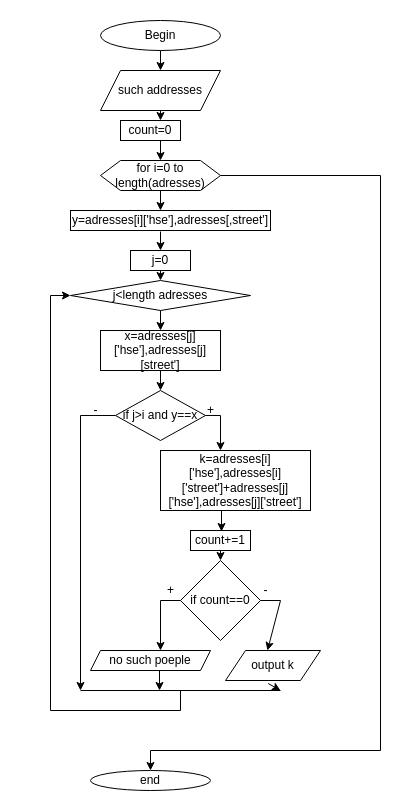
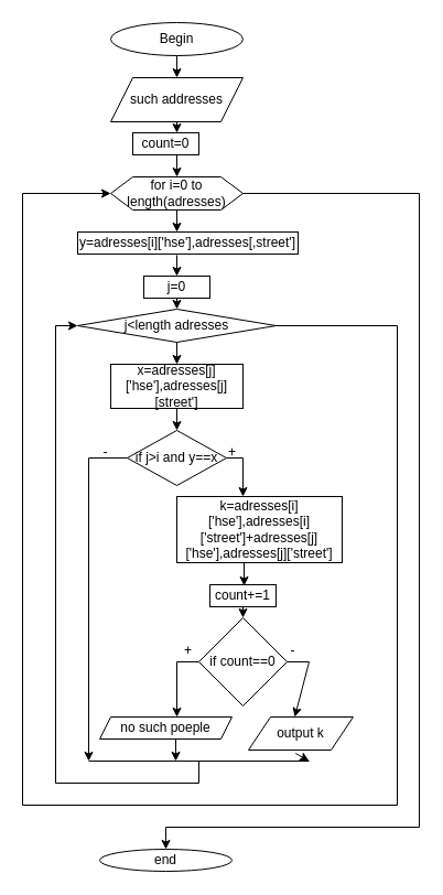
  <mxCell id="0" />
  <mxCell id="1" parent="0" />
  <mxCell id="2" value="Begin" style="ellipse;whiteSpace=wrap;html=1;" parent="1" vertex="1"><mxGeometry x="100" y="20" width="120" height="30" as="geometry" /></mxCell>
  <mxCell id="3" value="" style="endArrow=classic;html=1;rounded=0;exitX=0.5;exitY=1;exitDx=0;exitDy=0;" parent="1" source="2" edge="1"><mxGeometry width="50" height="50" relative="1" as="geometry"><mxPoint x="150" y="120" as="sourcePoint" /><mxPoint x="160" y="70" as="targetPoint" /></mxGeometry></mxCell>
  <mxCell id="4" value="such addresses" style="shape=parallelogram;perimeter=parallelogramPerimeter;whiteSpace=wrap;html=1;fixedSize=1;" parent="1" vertex="1"><mxGeometry x="100" y="70" width="120" height="40" as="geometry" /></mxCell>
  <mxCell id="5" value="" style="endArrow=classic;html=1;rounded=0;" parent="1" edge="1"><mxGeometry width="50" height="50" relative="1" as="geometry"><mxPoint x="160" y="110" as="sourcePoint" /><mxPoint x="160" y="120" as="targetPoint" /></mxGeometry></mxCell>
  <mxCell id="6" value="count=0" style="rounded=0;whiteSpace=wrap;html=1;" parent="1" vertex="1"><mxGeometry x="120" y="120" width="60" height="20" as="geometry" /></mxCell>
  <mxCell id="7" value="" style="endArrow=classic;html=1;rounded=0;" parent="1" edge="1"><mxGeometry width="50" height="50" relative="1" as="geometry"><mxPoint x="160" y="140" as="sourcePoint" /><mxPoint x="160" y="160" as="targetPoint" /></mxGeometry></mxCell>
  <mxCell id="8" value="for i=0 to length(adresses)" style="shape=hexagon;perimeter=hexagonPerimeter2;whiteSpace=wrap;html=1;fixedSize=1;" parent="1" vertex="1"><mxGeometry x="100" y="160" width="120" height="30" as="geometry" /></mxCell>
  <mxCell id="9" value="" style="endArrow=classic;html=1;rounded=0;exitX=0.5;exitY=1;exitDx=0;exitDy=0;" parent="1" source="8" edge="1"><mxGeometry width="50" height="50" relative="1" as="geometry"><mxPoint x="270" y="250" as="sourcePoint" /><mxPoint x="160" y="210" as="targetPoint" /></mxGeometry></mxCell>
  <mxCell id="10" value="y=adresses[i]['hse'],adresses[,street']" style="rounded=0;whiteSpace=wrap;html=1;" parent="1" vertex="1"><mxGeometry x="70" y="210" width="200" height="20" as="geometry" /></mxCell>
  <mxCell id="11" value="" style="endArrow=classic;html=1;rounded=0;exitX=0.45;exitY=1.05;exitDx=0;exitDy=0;exitPerimeter=0;" parent="1" source="10" edge="1"><mxGeometry width="50" height="50" relative="1" as="geometry"><mxPoint x="270" y="300" as="sourcePoint" /><mxPoint x="160" y="250" as="targetPoint" /></mxGeometry></mxCell>
  <mxCell id="12" value="j=0" style="rounded=0;whiteSpace=wrap;html=1;" parent="1" vertex="1"><mxGeometry x="130" y="250" width="60" height="20" as="geometry" /></mxCell>
  <mxCell id="13" value="" style="endArrow=classic;html=1;rounded=0;exitX=0.5;exitY=1;exitDx=0;exitDy=0;" parent="1" source="12" edge="1"><mxGeometry width="50" height="50" relative="1" as="geometry"><mxPoint x="170" y="340" as="sourcePoint" /><mxPoint x="160" y="280" as="targetPoint" /></mxGeometry></mxCell>
  <mxCell id="14" value="j&amp;lt;length adresses" style="rhombus;whiteSpace=wrap;html=1;" parent="1" vertex="1"><mxGeometry x="70" y="280" width="180" height="30" as="geometry" /></mxCell>
  <mxCell id="15" style="edgeStyle=orthogonalEdgeStyle;rounded=0;orthogonalLoop=1;jettySize=auto;html=1;exitX=0.5;exitY=1;exitDx=0;exitDy=0;" parent="1" source="14" target="14" edge="1"><mxGeometry relative="1" as="geometry" /></mxCell>
  <mxCell id="16" value="" style="endArrow=classic;html=1;rounded=0;exitX=0.5;exitY=1;exitDx=0;exitDy=0;" parent="1" source="14" edge="1"><mxGeometry width="50" height="50" relative="1" as="geometry"><mxPoint x="170" y="420" as="sourcePoint" /><mxPoint x="160" y="330" as="targetPoint" /></mxGeometry></mxCell>
  <mxCell id="17" value="x=adresses[j]['hse'],adresses[j][street']" style="rounded=0;whiteSpace=wrap;html=1;" parent="1" vertex="1"><mxGeometry x="100" y="330" width="120" height="40" as="geometry" /></mxCell>
  <mxCell id="18" value="" style="endArrow=classic;html=1;rounded=0;exitX=0.5;exitY=1;exitDx=0;exitDy=0;" parent="1" source="17" edge="1"><mxGeometry width="50" height="50" relative="1" as="geometry"><mxPoint x="220" y="450" as="sourcePoint" /><mxPoint x="160" y="390" as="targetPoint" /></mxGeometry></mxCell>
  <mxCell id="19" value="if j&amp;gt;i and y==x" style="rhombus;whiteSpace=wrap;html=1;" parent="1" vertex="1"><mxGeometry x="115" y="390" width="90" height="50" as="geometry" /></mxCell>
  <mxCell id="20" value="" style="endArrow=classic;html=1;rounded=0;exitX=1;exitY=0.5;exitDx=0;exitDy=0;" parent="1" source="19" edge="1"><mxGeometry width="50" height="50" relative="1" as="geometry"><mxPoint x="220" y="430" as="sourcePoint" /><mxPoint x="220" y="450" as="targetPoint" /><Array as="points"><mxPoint x="220" y="415" /></Array></mxGeometry></mxCell>
  <mxCell id="21" value="+" style="text;html=1;align=center;verticalAlign=middle;resizable=0;points=[];autosize=1;strokeColor=none;fillColor=none;" parent="1" vertex="1"><mxGeometry x="195" y="395" width="30" height="30" as="geometry" /></mxCell>
  <mxCell id="22" value="k=adresses[i]['hse'],adresses[i]['street']+adresses[j]['hse'],adresses[j]['street']" style="rounded=0;whiteSpace=wrap;html=1;" parent="1" vertex="1"><mxGeometry x="160" y="450" width="150" height="60" as="geometry" /></mxCell>
  <mxCell id="23" value="" style="endArrow=classic;html=1;rounded=0;" parent="1" edge="1"><mxGeometry width="50" height="50" relative="1" as="geometry"><mxPoint x="221" as="sourcePoint" y="510" /><mxPoint x="221" y="531" as="targetPoint" /></mxGeometry></mxCell>
  <mxCell id="24" value="count+=1" style="rounded=0;whiteSpace=wrap;html=1;" parent="1" vertex="1"><mxGeometry x="190" y="530" width="60" height="20" as="geometry" /></mxCell>
  <mxCell id="25" value="" style="endArrow=classic;html=1;rounded=0;exitX=0.5;exitY=1;exitDx=0;exitDy=0;" parent="1" source="24" edge="1"><mxGeometry width="50" height="50" relative="1" as="geometry"><mxPoint x="280" y="610" as="sourcePoint" /><mxPoint x="220" y="560" as="targetPoint" /></mxGeometry></mxCell>
  <mxCell id="26" value="if count==0" style="rhombus;whiteSpace=wrap;html=1;" parent="1" vertex="1"><mxGeometry x="180" y="560" width="80" height="80" as="geometry" /></mxCell>
  <mxCell id="27" value="" style="endArrow=classic;html=1;rounded=0;exitX=0;exitY=0.5;exitDx=0;exitDy=0;" parent="1" source="26" edge="1"><mxGeometry width="50" height="50" relative="1" as="geometry"><mxPoint x="100" y="620" as="sourcePoint" /><mxPoint x="160" y="650" as="targetPoint" /><Array as="points"><mxPoint x="160" y="600" /></Array></mxGeometry></mxCell>
  <mxCell id="28" value="+" style="text;html=1;align=center;verticalAlign=middle;resizable=0;points=[];autosize=1;strokeColor=none;fillColor=none;" parent="1" vertex="1"><mxGeometry x="155" y="575" width="30" height="30" as="geometry" /></mxCell>
  <mxCell id="29" value="no such poeple" style="shape=parallelogram;perimeter=parallelogramPerimeter;whiteSpace=wrap;html=1;fixedSize=1;size=10;" parent="1" vertex="1"><mxGeometry x="90" y="650" width="120" height="20" as="geometry" /></mxCell>
  <mxCell id="30" value="" style="endArrow=classic;html=1;rounded=0;exitX=1;exitY=0.5;exitDx=0;exitDy=0;entryX=0.442;entryY=0;entryDx=0;entryDy=0;entryPerimeter=0;" parent="1" source="26" target="31" edge="1"><mxGeometry width="50" height="50" relative="1" as="geometry"><mxPoint x="360" y="580" as="sourcePoint" /><mxPoint x="280" y="640" as="targetPoint" /><Array as="points"><mxPoint x="280" y="600" /></Array></mxGeometry></mxCell>
  <mxCell id="31" value="output k" style="shape=parallelogram;perimeter=parallelogramPerimeter;whiteSpace=wrap;html=1;fixedSize=1;" parent="1" vertex="1"><mxGeometry x="225" y="650" width="95" height="30" as="geometry" /></mxCell>
  <mxCell id="32" value="" style="endArrow=classic;html=1;rounded=0;exitX=0;exitY=0.5;exitDx=0;exitDy=0;" parent="1" source="19" edge="1"><mxGeometry width="50" height="50" relative="1" as="geometry"><mxPoint x="10" y="500" as="sourcePoint" /><mxPoint x="80" y="690" as="targetPoint" /><Array as="points"><mxPoint x="80" y="415" /></Array></mxGeometry></mxCell>
  <mxCell id="33" value="" style="endArrow=classic;html=1;rounded=0;" parent="1" edge="1"><mxGeometry width="50" height="50" relative="1" as="geometry"><mxPoint x="159" y="670" as="sourcePoint" /><mxPoint x="159" y="690" as="targetPoint" /></mxGeometry></mxCell>
  <mxCell id="34" value="" style="endArrow=classic;html=1;rounded=0;exitX=0.45;exitY=1.1;exitDx=0;exitDy=0;exitPerimeter=0;" parent="1" source="31" edge="1"><mxGeometry width="50" height="50" relative="1" as="geometry"><mxPoint x="310" y="730" as="sourcePoint" /><mxPoint x="280" y="690" as="targetPoint" /></mxGeometry></mxCell>
  <mxCell id="35" value="" style="endArrow=none;html=1;rounded=0;" parent="1" edge="1"><mxGeometry width="50" height="50" relative="1" as="geometry"><mxPoint x="80" y="690" as="sourcePoint" /><mxPoint x="280" y="690" as="targetPoint" /></mxGeometry></mxCell>
  <mxCell id="36" value="" style="endArrow=classic;html=1;rounded=0;entryX=0;entryY=0.5;entryDx=0;entryDy=0;" parent="1" target="14" edge="1"><mxGeometry width="50" height="50" relative="1" as="geometry"><mxPoint x="180" y="690" as="sourcePoint" /><mxPoint x="230" y="760" as="targetPoint" /><Array as="points"><mxPoint x="180" y="710" /><mxPoint x="50" y="710" /><mxPoint x="50" y="295" /></Array></mxGeometry></mxCell>
+ <mxCell id="37" value="" style="endArrow=classic;html=1;rounded=0;exitX=1;exitY=0.5;exitDx=0;exitDy=0;entryX=0;entryY=0.5;entryDx=0;entryDy=0;" parent="1" source="14" target="8" edge="1"><mxGeometry width="50" height="50" relative="1" as="geometry"><mxPoint x="290" y="300" as="sourcePoint" /><mxPoint x="20" y="200" as="targetPoint" /><Array as="points"><mxPoint x="360" y="295" /><mxPoint x="360" y="730" /><mxPoint x="20" y="730" /><mxPoint x="20" y="175" /></Array></mxGeometry></mxCell>
  <mxCell id="38" value="-" style="text;html=1;align=center;verticalAlign=middle;resizable=0;points=[];autosize=1;strokeColor=none;fillColor=none;" parent="1" vertex="1"><mxGeometry x="80" y="395" width="30" height="30" as="geometry" /></mxCell>
  <mxCell id="39" value="" style="endArrow=classic;html=1;rounded=0;exitX=1;exitY=0.5;exitDx=0;exitDy=0;" parent="1" source="8" edge="1"><mxGeometry width="50" height="50" relative="1" as="geometry"><mxPoint x="290" y="130" as="sourcePoint" /><mxPoint x="150" y="770" as="targetPoint" /><Array as="points"><mxPoint x="380" y="175" /><mxPoint x="380" y="750" /><mxPoint x="150" y="750" /></Array></mxGeometry></mxCell>
  <mxCell id="40" value="end" style="ellipse;whiteSpace=wrap;html=1;" parent="1" vertex="1"><mxGeometry x="90" y="770" width="120" height="20" as="geometry" /></mxCell>
  <mxCell id="41" value="-" style="text;html=1;align=center;verticalAlign=middle;resizable=0;points=[];autosize=1;strokeColor=none;fillColor=none;" parent="1" vertex="1"><mxGeometry x="250" y="575" width="30" height="30" as="geometry" /></mxCell>
